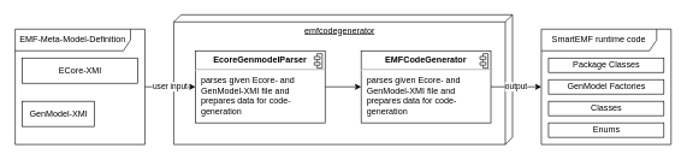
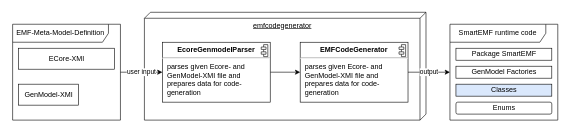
  <mxCell id="0" />
  <mxCell id="1" parent="0" />
  <mxCell id="2" value="emfcodegenerator" style="verticalAlign=top;align=center;spacingTop=8;spacingLeft=2;spacingRight=12;shape=cube;size=10;direction=south;fontStyle=4;html=1;" vertex="1" parent="1"><mxGeometry x="240" y="20" width="470" height="180" as="geometry" /></mxCell>
  <mxCell id="3" value="user input" style="edgeStyle=orthogonalEdgeStyle;rounded=0;orthogonalLoop=1;jettySize=auto;html=1;entryX=0;entryY=0.5;entryDx=0;entryDy=0;" edge="1" parent="1" source="4" target="8"><mxGeometry relative="1" as="geometry" /></mxCell>
  <mxCell id="4" value="EMF-Meta-Model-Definition" style="shape=umlFrame;whiteSpace=wrap;html=1;width=160;height=30;" vertex="1" parent="1"><mxGeometry x="20" y="40" width="180" height="160" as="geometry" /></mxCell>
  <mxCell id="5" value="ECore-XMI" style="html=1;" vertex="1" parent="1"><mxGeometry x="30" y="80" width="160" height="35" as="geometry" /></mxCell>
  <mxCell id="6" value="GenModel-XMI" style="html=1;" vertex="1" parent="1"><mxGeometry x="30" y="140" width="100" height="35" as="geometry" /></mxCell>
  <mxCell id="7" style="edgeStyle=orthogonalEdgeStyle;rounded=0;orthogonalLoop=1;jettySize=auto;html=1;exitX=1;exitY=0.5;exitDx=0;exitDy=0;" edge="1" parent="1" source="8" target="10"><mxGeometry relative="1" as="geometry" /></mxCell>
  <mxCell id="8" value="&lt;p style=&quot;margin: 0px ; margin-top: 6px ; text-align: center&quot;&gt;&lt;b&gt;EcoreGenmodelParser&lt;/b&gt;&lt;/p&gt;&lt;hr&gt;&lt;p style=&quot;margin: 0px ; margin-left: 8px&quot;&gt;parses given Ecore- and&lt;br&gt;GenModel-XMI file and&lt;br&gt;prepares data for code-&lt;br&gt;generation&lt;/p&gt;" style="align=left;overflow=fill;html=1;dropTarget=0;" vertex="1" parent="1"><mxGeometry x="270" y="70" width="180" height="100" as="geometry" /></mxCell>
  <mxCell id="9" value="" style="shape=component;jettyWidth=8;jettyHeight=4;" vertex="1" parent="8"><mxGeometry x="1" width="11" height="20" relative="1" as="geometry"><mxPoint x="-15" y="4" as="offset" /></mxGeometry></mxCell>
  <mxCell id="10" value="&lt;p style=&quot;margin: 0px ; margin-top: 6px ; text-align: center&quot;&gt;&lt;b&gt;EMFCodeGenerator&lt;/b&gt;&lt;/p&gt;&lt;hr&gt;&lt;p style=&quot;margin: 0px ; margin-left: 8px&quot;&gt;parses given Ecore- and&lt;br&gt;GenModel-XMI file and&lt;br&gt;prepares data for code-&lt;br&gt;generation&lt;/p&gt;" style="align=left;overflow=fill;html=1;dropTarget=0;" vertex="1" parent="1"><mxGeometry x="500" y="70" width="180" height="100" as="geometry" /></mxCell>
  <mxCell id="11" value="" style="shape=component;jettyWidth=8;jettyHeight=4;" vertex="1" parent="10"><mxGeometry x="1" width="11" height="20" relative="1" as="geometry"><mxPoint x="-15" y="4" as="offset" /></mxGeometry></mxCell>
  <mxCell id="12" value="SmartEMF runtime code" style="shape=umlFrame;whiteSpace=wrap;html=1;width=160;height=30;" vertex="1" parent="1"><mxGeometry x="750" y="40" width="180" height="160" as="geometry" /></mxCell>
  <mxCell id="13" value="output" style="edgeStyle=orthogonalEdgeStyle;rounded=0;orthogonalLoop=1;jettySize=auto;html=1;exitX=1;exitY=0.5;exitDx=0;exitDy=0;" edge="1" parent="1" source="10" target="12"><mxGeometry relative="1" as="geometry"><mxPoint x="210" y="130" as="sourcePoint" /><mxPoint x="280" y="130" as="targetPoint" /></mxGeometry></mxCell>
- <mxCell id="14" value="Classes" style="html=1;" vertex="1" parent="1"><mxGeometry x="760" y="140" width="160" height="20" as="geometry" /></mxCell>
- <mxCell id="15" value="Package Classes" style="html=1;" vertex="1" parent="1"><mxGeometry x="760" y="80" width="160" height="20" as="geometry" /></mxCell>
+ <mxCell id="14" value="Classes" style="html=1;fillColor=#dae8fc;" vertex="1" parent="1"><mxGeometry x="760" y="140" width="160" height="20" as="geometry" /></mxCell>
+ <mxCell id="15" value="Package SmartEMF" style="html=1;" vertex="1" parent="1"><mxGeometry x="760" y="80" width="160" height="20" as="geometry" /></mxCell>
  <mxCell id="16" value="GenModel Factories" style="html=1;" vertex="1" parent="1"><mxGeometry x="760" y="110" width="160" height="20" as="geometry" /></mxCell>
- <mxCell id="17" value="Enums" style="html=1;" vertex="1" parent="1"><mxGeometry x="760" y="170" width="160" height="20" as="geometry" /></mxCell>
+ <mxCell id="17" value="Enums" style="html=1;rounded=1;" vertex="1" parent="1"><mxGeometry x="760" y="170" width="160" height="20" as="geometry" /></mxCell>
